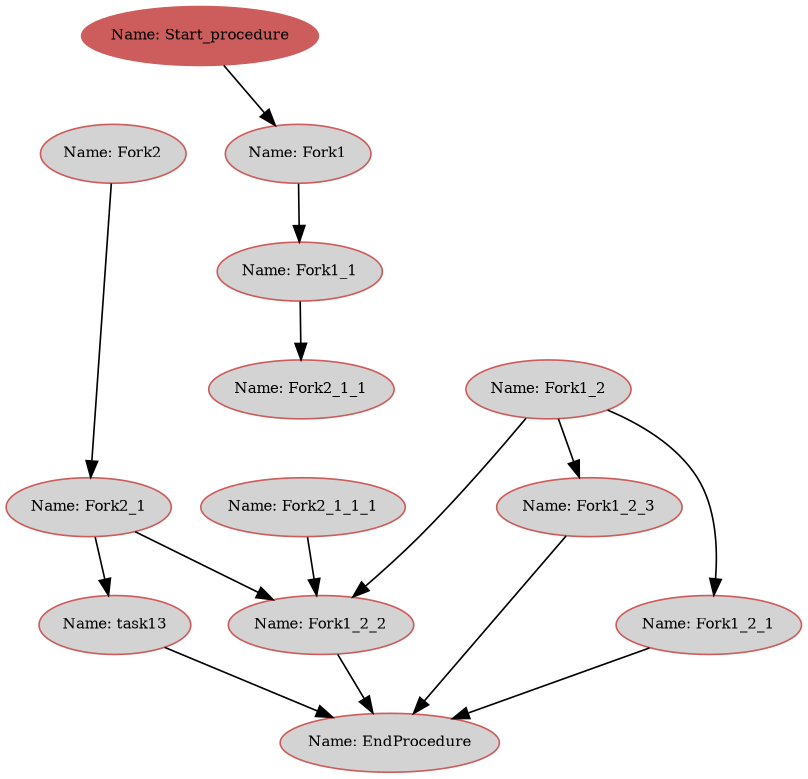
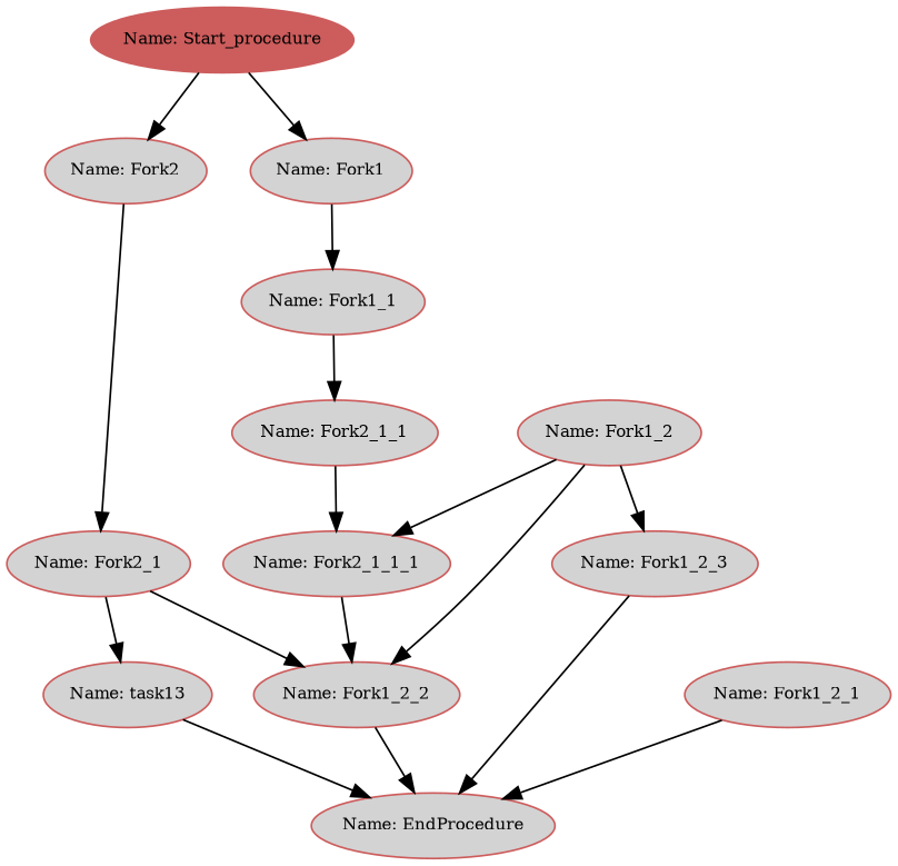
  digraph {
    node [color=IndianRed fillcolor=LightGrey fontsize=9 style=filled]
    n1 [fillcolor=IndianRed label="Name: Start_procedure\n"]
    n2 [label="Name: Fork1\n"]
    n3 [label="Name: Fork2\n"]
    n4 [label="Name: Fork1_1\n"]
    n5 [label="Name: Fork2_1\n"]
    n6 [label="Name: Fork2_1_1\n"]
    n7 [label="Name: Fork1_2\n"]
    n8 [label="Name: Fork1_2_1\n"]
    n9 [label="Name: Fork1_2_2\n"]
    n10 [label="Name: Fork1_2_3\n"]
    n11 [label="Name: task13\n"]
    n12 [label="Name: Fork2_1_1_1\n"]
    n13 [label="Name: EndProcedure\n"]
    n1 -> n2
+   n1 -> n3
    n2 -> n4
    n3 -> n5
    n4 -> n6
    n5 -> n9
    n5 -> n11
-   n7 -> n8
+   n6 -> n12
+   n7 -> n12
    n7 -> n9
    n7 -> n10
    n8 -> n13
    n9 -> n13
    n10 -> n13
    n11 -> n13
    n12 -> n9
  }
